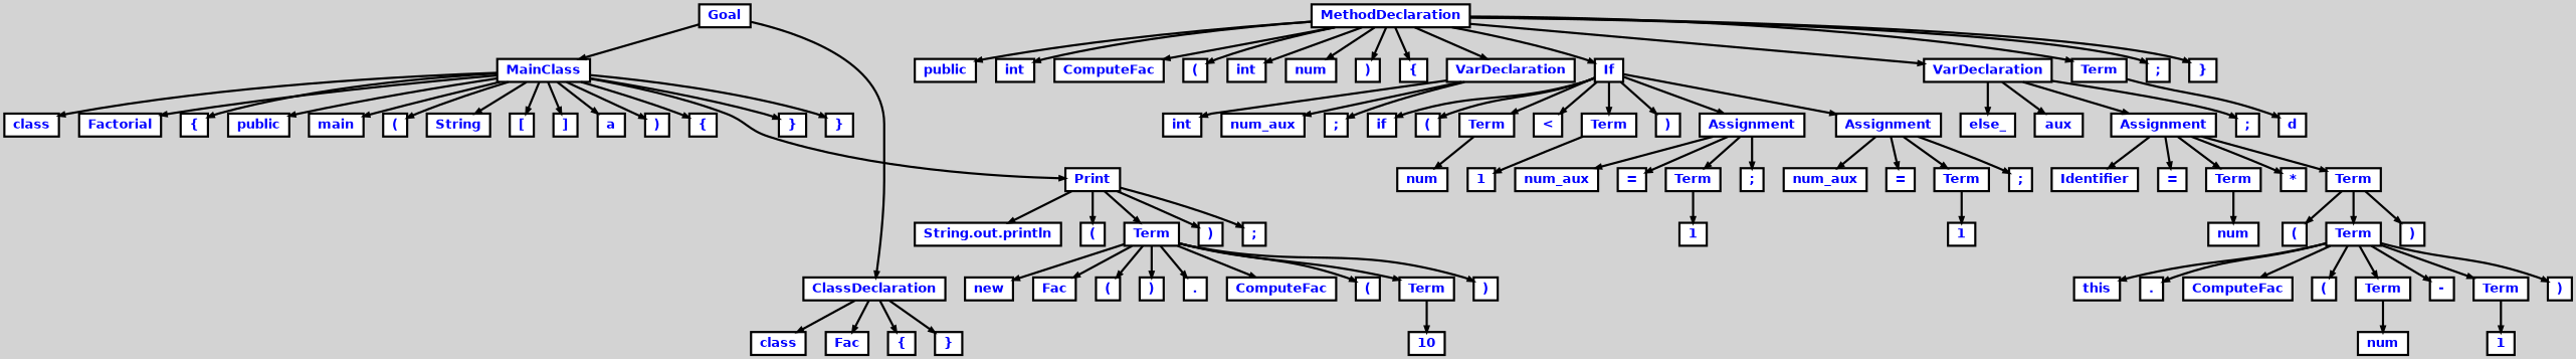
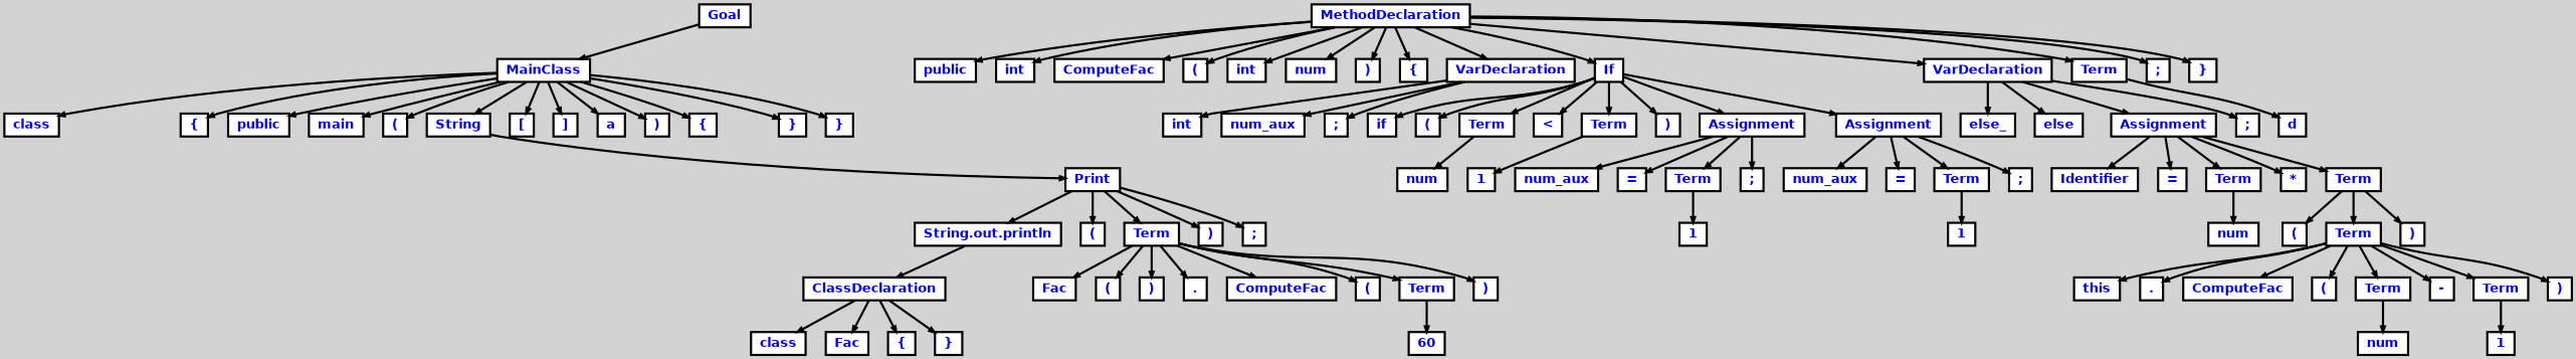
  digraph {
    bgcolor=lightgrey
    ordering=out
    ranksep=.4
    node [color=black fillcolor=white fixedsize=false fontcolor=blue fontname="Helvetica-bold" fontsize=12 shape=box style="filled, solid, bold"]
    edge [arrowsize=.5 color=black style=bold]
    n1 [height=.25 label=Goal width=.25]
    n2 [height=.25 label=MainClass width=.25]
    n3 [height=.25 label=ClassDeclaration width=.25]
    n4 [height=.25 label=class width=.25]
-   n5 [height=.25 label=Factorial width=.25]
    n6 [height=.25 label="{" width=.25]
    n7 [height=.25 label=public width=.25]
    n8 [height=.25 label=main width=.25]
    n9 [height=.25 label="(" width=.25]
    n10 [height=.25 label=String width=.25]
    n11 [height=.25 label="[" width=.25]
    n12 [height=.25 label="]" width=.25]
    n13 [height=.25 label=a width=.25]
    n14 [height=.25 label=")" width=.25]
    n15 [height=.25 label="{" width=.25]
    n16 [height=.25 label=Print width=.25]
    n17 [height=.25 label="}" width=.25]
    n18 [height=.25 label="}" width=.25]
    n19 [height=.25 label=class width=.25]
    n20 [height=.25 label=Fac width=.25]
    n21 [height=.25 label="{" width=.25]
    n22 [height=.25 label="}" width=.25]
    n23 [height=.25 label="String.out.println" width=.25]
    n24 [height=.25 label="(" width=.25]
    n25 [height=.25 label=Term width=.25]
    n26 [height=.25 label=")" width=.25]
    n27 [height=.25 label=";" width=.25]
-   n28 [height=.25 label=new width=.25]
    n29 [height=.25 label=Fac width=.25]
    n30 [height=.25 label="(" width=.25]
    n31 [height=.25 label=")" width=.25]
    n32 [height=.25 label="." width=.25]
    n33 [height=.25 label=ComputeFac width=.25]
    n34 [height=.25 label="(" width=.25]
    n35 [height=.25 label=Term width=.25]
    n36 [height=.25 label=")" width=.25]
-   n37 [height=.25 label=10 width=.25]
+   n37 [height=.25 label=60 width=.25]
    n38 [height=.25 label=MethodDeclaration width=.25]
    n39 [height=.25 label=public width=.25]
    n40 [height=.25 label=int width=.25]
    n41 [height=.25 label=ComputeFac width=.25]
    n42 [height=.25 label="(" width=.25]
    n43 [height=.25 label=int width=.25]
    n44 [height=.25 label=num width=.25]
    n45 [height=.25 label=")" width=.25]
    n46 [height=.25 label="{" width=.25]
    n47 [height=.25 label=VarDeclaration width=.25]
    n48 [height=.25 label=If width=.25]
    n49 [height=.25 label=VarDeclaration width=.25]
    n50 [height=.25 label=Term width=.25]
    n51 [height=.25 label=";" width=.25]
    n52 [height=.25 label="}" width=.25]
    n53 [height=.25 label=int width=.25]
    n54 [height=.25 label=num_aux width=.25]
    n55 [height=.25 label=";" width=.25]
    n56 [height=.25 label=if width=.25]
    n57 [height=.25 label="(" width=.25]
    n58 [height=.25 label=Term width=.25]
    n59 [height=.25 label="<" width=.25]
    n60 [height=.25 label=Term width=.25]
    n61 [height=.25 label=")" width=.25]
    n62 [height=.25 label=Assignment width=.25]
    n63 [height=.25 label=Assignment width=.25]
    n64 [height=.25 label=else_ width=.25]
-   n65 [height=.25 label=aux width=.25]
+   n65 [height=.25 label=else width=.25]
    n66 [height=.25 label=Assignment width=.25]
    n67 [height=.25 label=";" width=.25]
    n68 [height=.25 label=d width=.25]
    n69 [height=.25 label=num width=.25]
    n70 [height=.25 label=1 width=.25]
    n71 [height=.25 label=num_aux width=.25]
    n72 [height=.25 label="=" width=.25]
    n73 [height=.25 label=Term width=.25]
    n74 [height=.25 label=";" width=.25]
    n75 [height=.25 label=num_aux width=.25]
    n76 [height=.25 label="=" width=.25]
    n77 [height=.25 label=Term width=.25]
    n78 [height=.25 label=";" width=.25]
    n79 [height=.25 label=1 width=.25]
    n80 [height=.25 label=1 width=.25]
    n81 [height=.25 label=Identifier width=.25]
    n82 [height=.25 label="=" width=.25]
    n83 [height=.25 label=Term width=.25]
    n84 [height=.25 label="*" width=.25]
    n85 [height=.25 label=Term width=.25]
    n86 [height=.25 label=num width=.25]
    n87 [height=.25 label="(" width=.25]
    n88 [height=.25 label=Term width=.25]
    n89 [height=.25 label=")" width=.25]
    n90 [height=.25 label=this width=.25]
    n91 [height=.25 label="." width=.25]
    n92 [height=.25 label=ComputeFac width=.25]
    n93 [height=.25 label="(" width=.25]
    n94 [height=.25 label=Term width=.25]
    n95 [height=.25 label="-" width=.25]
    n96 [height=.25 label=Term width=.25]
    n97 [height=.25 label=")" width=.25]
    n98 [height=.25 label=num width=.25]
    n99 [height=.25 label=1 width=.25]
    n1 -> n2
-   n1 -> n3
+   n23 -> n3
    n2 -> n4
-   n2 -> n5
    n2 -> n6
    n2 -> n7
    n2 -> n8
    n2 -> n9
    n2 -> n10
    n2 -> n11
    n2 -> n12
    n2 -> n13
    n2 -> n14
    n2 -> n15
-   n2 -> n16
+   n10 -> n16
    n2 -> n17
    n2 -> n18
    n3 -> n19
    n3 -> n20
    n3 -> n21
    n3 -> n22
    n16 -> n23
    n16 -> n24
    n16 -> n25
    n16 -> n26
    n16 -> n27
-   n25 -> n28
    n25 -> n29
    n25 -> n30
    n25 -> n31
    n25 -> n32
    n25 -> n33
    n25 -> n34
    n25 -> n35
    n25 -> n36
    n35 -> n37
    n38 -> n39
    n38 -> n40
    n38 -> n41
    n38 -> n42
    n38 -> n43
    n38 -> n44
    n38 -> n45
    n38 -> n46
    n38 -> n47
    n38 -> n48
    n38 -> n49
    n38 -> n50
    n38 -> n51
    n38 -> n52
    n47 -> n53
    n47 -> n54
    n47 -> n55
    n48 -> n56
    n48 -> n57
    n48 -> n58
    n48 -> n59
    n48 -> n60
    n48 -> n61
    n48 -> n62
    n48 -> n63
    n49 -> n64
    n49 -> n65
    n49 -> n66
    n49 -> n67
    n50 -> n68
    n58 -> n69
    n60 -> n70
    n62 -> n71
    n62 -> n72
    n62 -> n73
    n62 -> n74
    n63 -> n75
    n63 -> n76
    n63 -> n77
    n63 -> n78
    n66 -> n81
    n66 -> n82
    n66 -> n83
    n66 -> n84
    n66 -> n85
    n73 -> n79
    n77 -> n80
    n83 -> n86
    n85 -> n87
    n85 -> n88
    n85 -> n89
    n88 -> n90
    n88 -> n91
    n88 -> n92
    n88 -> n93
    n88 -> n94
    n88 -> n95
    n88 -> n96
    n88 -> n97
    n94 -> n98
    n96 -> n99
  }
